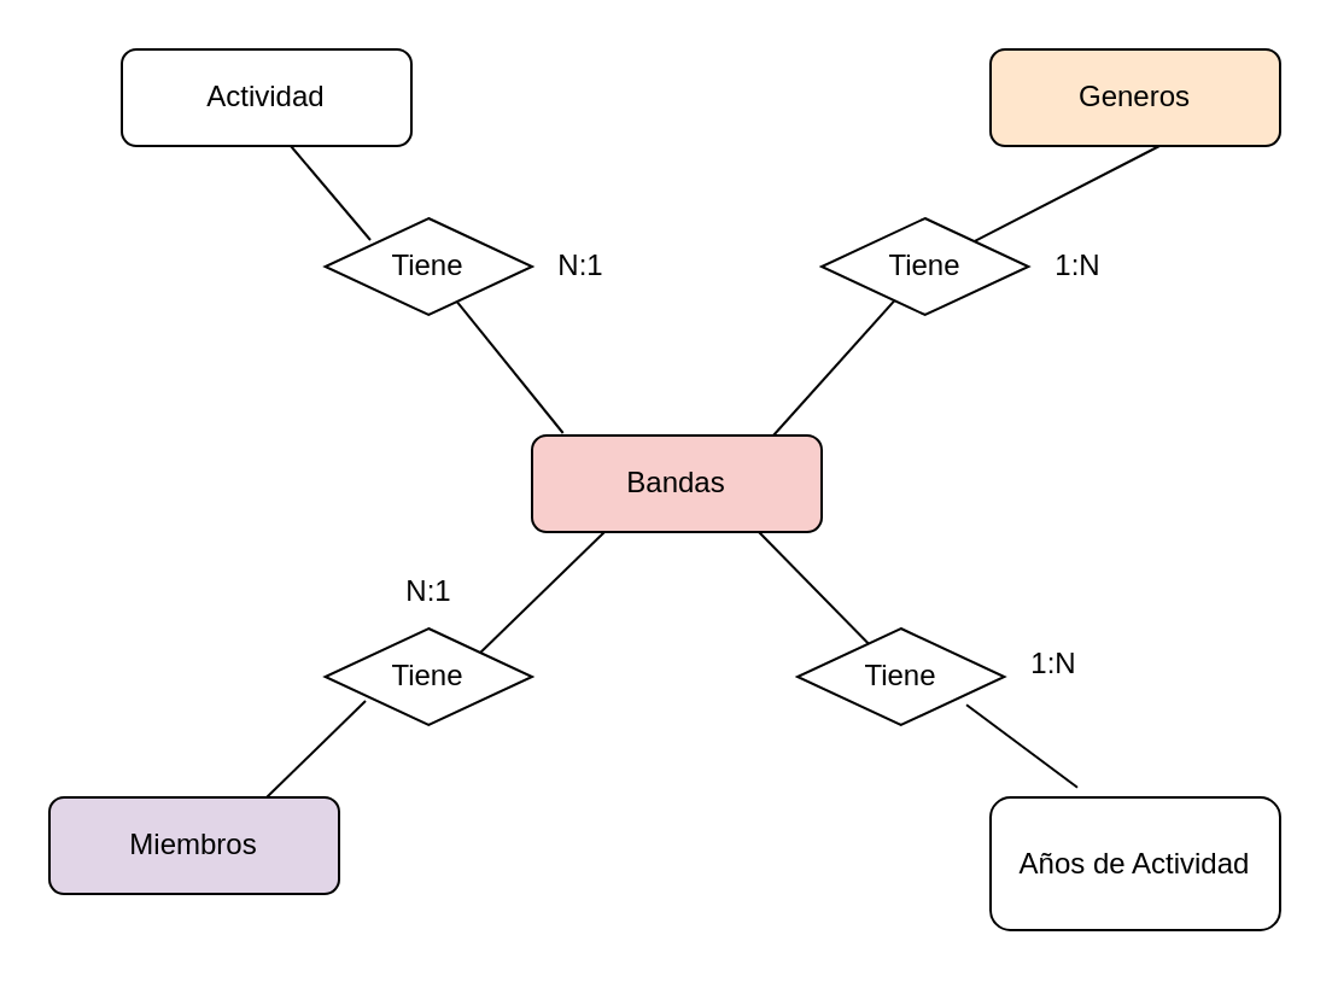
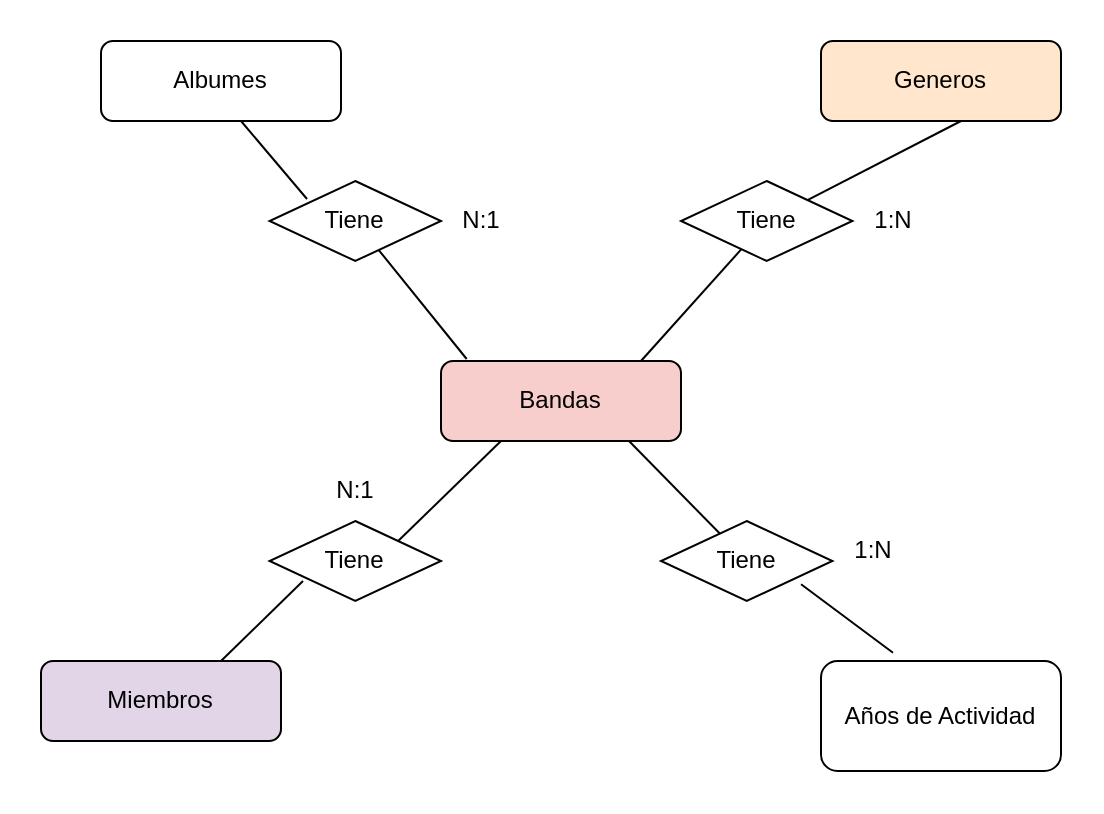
  <mxCell id="0" />
  <mxCell id="1" parent="0" />
  <mxCell id="2" value="Bandas" style="rounded=1;whiteSpace=wrap;html=1;fillColor=#f8cecc;" vertex="1" parent="1"><mxGeometry x="220" y="180" width="120" height="40" as="geometry" /></mxCell>
- <mxCell id="3" value="Actividad" style="rounded=1;whiteSpace=wrap;html=1;" vertex="1" parent="1"><mxGeometry x="50" y="20" width="120" height="40" as="geometry" /></mxCell>
+ <mxCell id="3" value="Albumes" style="rounded=1;whiteSpace=wrap;html=1;" vertex="1" parent="1"><mxGeometry x="50" y="20" width="120" height="40" as="geometry" /></mxCell>
  <mxCell id="4" value="Miembros" style="rounded=1;whiteSpace=wrap;html=1;fillColor=#e1d5e7;" vertex="1" parent="1"><mxGeometry x="20" y="330" width="120" height="40" as="geometry" /></mxCell>
  <mxCell id="5" value="Generos" style="rounded=1;whiteSpace=wrap;html=1;fillColor=#ffe6cc;" vertex="1" parent="1"><mxGeometry x="410" y="20" width="120" height="40" as="geometry" /></mxCell>
  <mxCell id="6" value="Años de Actividad" style="rounded=1;whiteSpace=wrap;html=1;" vertex="1" parent="1"><mxGeometry x="410" y="330" width="120" height="55" as="geometry" /></mxCell>
  <mxCell id="7" value="Tiene" style="rhombus;whiteSpace=wrap;html=1;" vertex="1" parent="1"><mxGeometry x="134.29" y="260" width="85.71" height="40" as="geometry" /></mxCell>
  <mxCell id="8" value="Tiene" style="rhombus;whiteSpace=wrap;html=1;" vertex="1" parent="1"><mxGeometry x="330" y="260" width="85.71" height="40" as="geometry" /></mxCell>
  <mxCell id="9" value="Tiene" style="rhombus;whiteSpace=wrap;html=1;" vertex="1" parent="1"><mxGeometry x="340" y="90" width="85.71" height="40" as="geometry" /></mxCell>
  <mxCell id="10" value="Tiene" style="rhombus;whiteSpace=wrap;html=1;" vertex="1" parent="1"><mxGeometry x="134.29" y="90" width="85.71" height="40" as="geometry" /></mxCell>
  <mxCell id="11" value="" style="endArrow=none;html=1;rounded=0;exitX=1;exitY=0;exitDx=0;exitDy=0;entryX=0.25;entryY=1;entryDx=0;entryDy=0;" edge="1" parent="1" source="7" target="2"><mxGeometry width="50" height="50" relative="1" as="geometry"><mxPoint x="290" y="240" as="sourcePoint" /><mxPoint x="340" y="190" as="targetPoint" /></mxGeometry></mxCell>
  <mxCell id="12" value="" style="endArrow=none;html=1;rounded=0;exitX=1;exitY=0;exitDx=0;exitDy=0;" edge="1" parent="1"><mxGeometry width="50" height="50" relative="1" as="geometry"><mxPoint x="110" y="330" as="sourcePoint" /><mxPoint x="151" y="290" as="targetPoint" /></mxGeometry></mxCell>
  <mxCell id="13" value="" style="endArrow=none;html=1;rounded=0;" edge="1" parent="1" source="8"><mxGeometry width="50" height="50" relative="1" as="geometry"><mxPoint x="264" y="270" as="sourcePoint" /><mxPoint x="314" y="220" as="targetPoint" /></mxGeometry></mxCell>
  <mxCell id="14" value="" style="endArrow=none;html=1;rounded=0;entryX=0.3;entryY=-0.075;entryDx=0;entryDy=0;entryPerimeter=0;exitX=0.817;exitY=0.79;exitDx=0;exitDy=0;exitPerimeter=0;" edge="1" parent="1" source="8" target="6"><mxGeometry width="50" height="50" relative="1" as="geometry"><mxPoint x="430" y="300" as="sourcePoint" /><mxPoint x="472" y="326" as="targetPoint" /></mxGeometry></mxCell>
  <mxCell id="15" value="" style="endArrow=none;html=1;rounded=0;" edge="1" parent="1" target="9"><mxGeometry width="50" height="50" relative="1" as="geometry"><mxPoint x="320" y="180" as="sourcePoint" /><mxPoint x="370" y="130" as="targetPoint" /></mxGeometry></mxCell>
  <mxCell id="16" value="" style="endArrow=none;html=1;rounded=0;exitX=0.107;exitY=-0.025;exitDx=0;exitDy=0;exitPerimeter=0;" edge="1" parent="1" source="2" target="10"><mxGeometry width="50" height="50" relative="1" as="geometry"><mxPoint x="140" y="170" as="sourcePoint" /><mxPoint x="190" y="120" as="targetPoint" /></mxGeometry></mxCell>
  <mxCell id="17" value="" style="endArrow=none;html=1;rounded=0;exitX=0.107;exitY=-0.025;exitDx=0;exitDy=0;exitPerimeter=0;" edge="1" parent="1"><mxGeometry width="50" height="50" relative="1" as="geometry"><mxPoint x="153" y="99" as="sourcePoint" /><mxPoint x="120" y="60" as="targetPoint" /></mxGeometry></mxCell>
  <mxCell id="18" value="" style="endArrow=none;html=1;rounded=0;entryX=0.817;entryY=0.75;entryDx=0;entryDy=0;entryPerimeter=0;" edge="1" parent="1" source="9"><mxGeometry width="50" height="50" relative="1" as="geometry"><mxPoint x="513" y="119" as="sourcePoint" /><mxPoint x="480" y="60" as="targetPoint" /></mxGeometry></mxCell>
  <mxCell id="19" value="N:1" style="text;html=1;align=center;verticalAlign=middle;resizable=0;points=[];autosize=1;strokeColor=none;fillColor=none;" vertex="1" parent="1"><mxGeometry x="220" y="95" width="40" height="30" as="geometry" /></mxCell>
  <mxCell id="20" value="1:N" style="text;html=1;align=center;verticalAlign=middle;resizable=0;points=[];autosize=1;strokeColor=none;fillColor=none;" vertex="1" parent="1"><mxGeometry x="425.71" y="95" width="40" height="30" as="geometry" /></mxCell>
  <mxCell id="21" value="1:N" style="text;html=1;align=center;verticalAlign=middle;resizable=0;points=[];autosize=1;strokeColor=none;fillColor=none;" vertex="1" parent="1"><mxGeometry x="415.71" y="260" width="40" height="30" as="geometry" /></mxCell>
  <mxCell id="22" value="N:1" style="text;html=1;align=center;verticalAlign=middle;resizable=0;points=[];autosize=1;strokeColor=none;fillColor=none;" vertex="1" parent="1"><mxGeometry x="157.14" y="230" width="40" height="30" as="geometry" /></mxCell>
